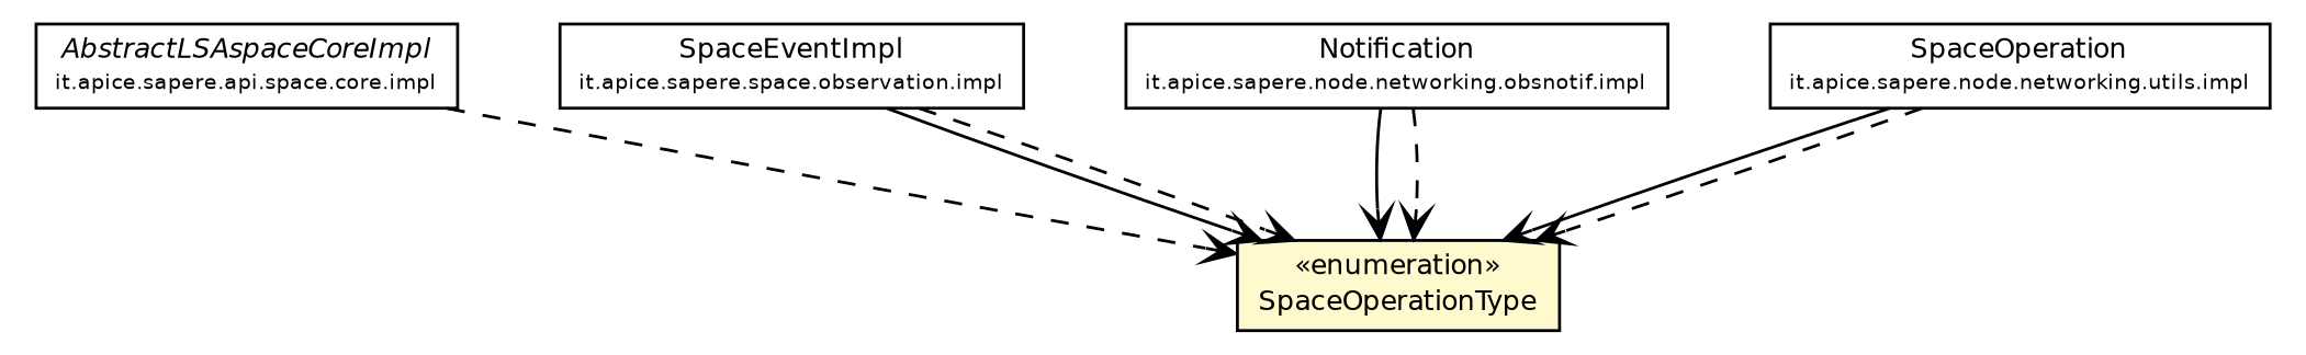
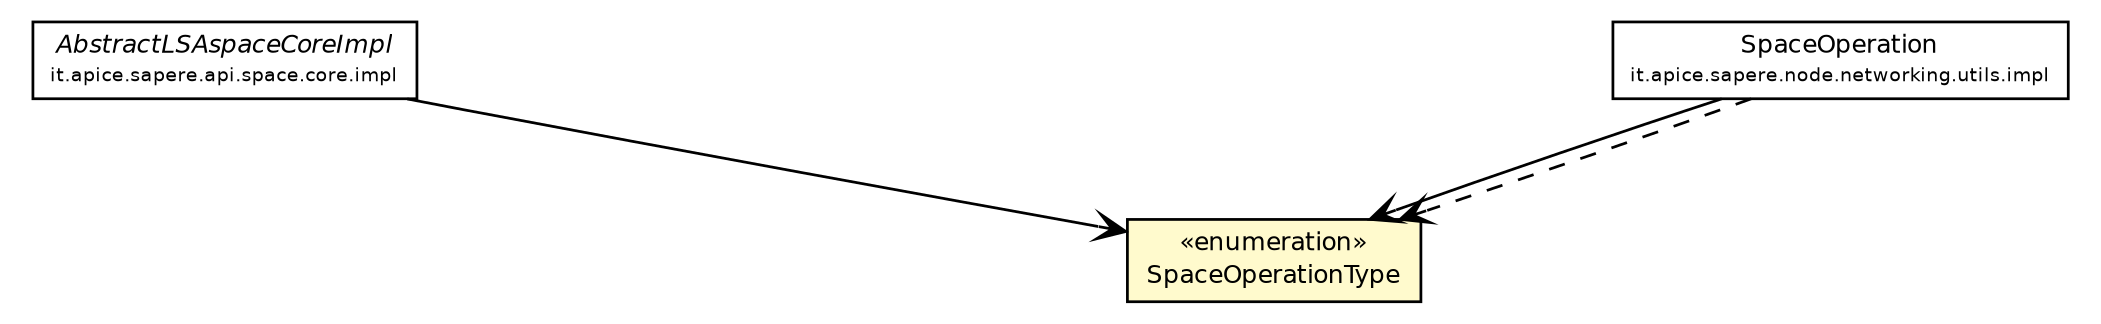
  digraph {
    node [fontcolor=black fontname=Helvetica fontsize=9.0 shape=plaintext]
    edge [arrowhead=open color=black fontcolor=black fontname=Helvetica fontsize=10.0 headport=p labelfontname=Helvetica labelfontsize=10 style=dashed tailport=p]
    n1 [label=<<table border="0" cellborder="1" cellspacing="0" cellpadding="2" port="p" bgcolor="lemonChiffon" href="./SpaceOperationType.html"> 		<tr><td><table border="0" cellspacing="0" cellpadding="1"> 			<tr><td> &laquo;enumeration&raquo; </td></tr> 			<tr><td> SpaceOperationType </td></tr> 		</table></td></tr> 		</table>>]
    n2 [label=<<table border="0" cellborder="1" cellspacing="0" cellpadding="2" port="p" href="../core/impl/AbstractLSAspaceCoreImpl.html"> 		<tr><td><table border="0" cellspacing="0" cellpadding="1"> 			<tr><td><font face="Helvetica-Oblique"> AbstractLSAspaceCoreImpl </font></td></tr> 			<tr><td><font point-size="7.0"> it.apice.sapere.api.space.core.impl </font></td></tr> 		</table></td></tr> 		</table>>]
-   n3 [label=<<table border="0" cellborder="1" cellspacing="0" cellpadding="2" port="p" href="../../../space/observation/impl/SpaceEventImpl.html"> 		<tr><td><table border="0" cellspacing="0" cellpadding="1"> 			<tr><td> SpaceEventImpl </td></tr> 			<tr><td><font point-size="7.0"> it.apice.sapere.space.observation.impl </font></td></tr> 		</table></td></tr> 		</table>>]
-   n4 [label=<<table border="0" cellborder="1" cellspacing="0" cellpadding="2" port="p" href="../../../node/networking/obsnotif/impl/Notification.html"> 		<tr><td><table border="0" cellspacing="0" cellpadding="1"> 			<tr><td> Notification </td></tr> 			<tr><td><font point-size="7.0"> it.apice.sapere.node.networking.obsnotif.impl </font></td></tr> 		</table></td></tr> 		</table>>]
    n5 [label=<<table border="0" cellborder="1" cellspacing="0" cellpadding="2" port="p" href="../../../node/networking/utils/impl/SpaceOperation.html"> 		<tr><td><table border="0" cellspacing="0" cellpadding="1"> 			<tr><td> SpaceOperation </td></tr> 			<tr><td><font point-size="7.0"> it.apice.sapere.node.networking.utils.impl </font></td></tr> 		</table></td></tr> 		</table>>]
-   n2 -> n1
-   n3 -> n1 [style=""]
-   n3 -> n1
-   n4 -> n1 [style=""]
-   n4 -> n1
+   n2 -> n1 [style=solid]
    n5 -> n1 [style=""]
    n5 -> n1
  }
